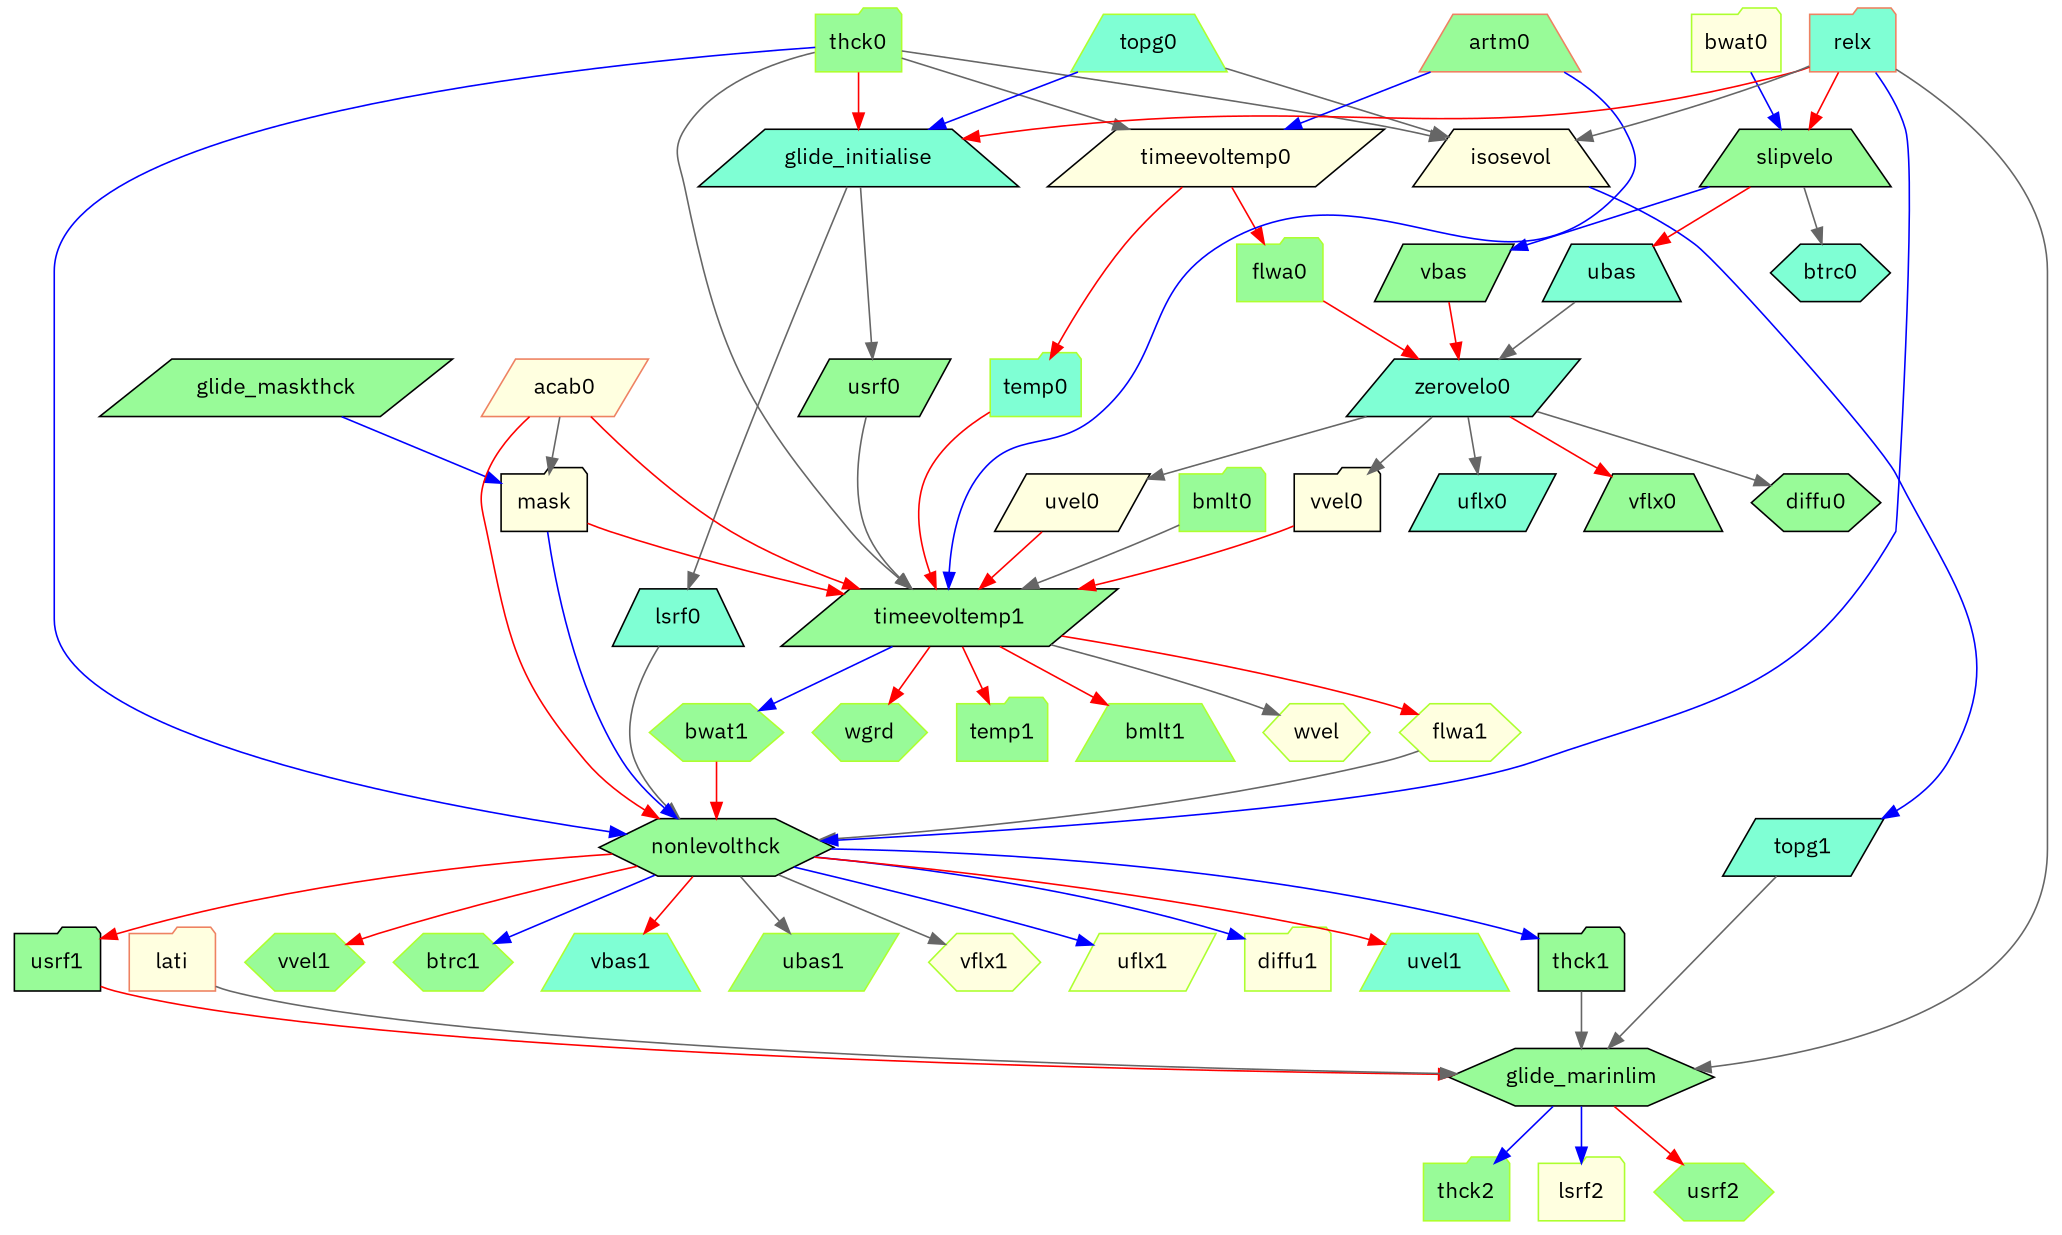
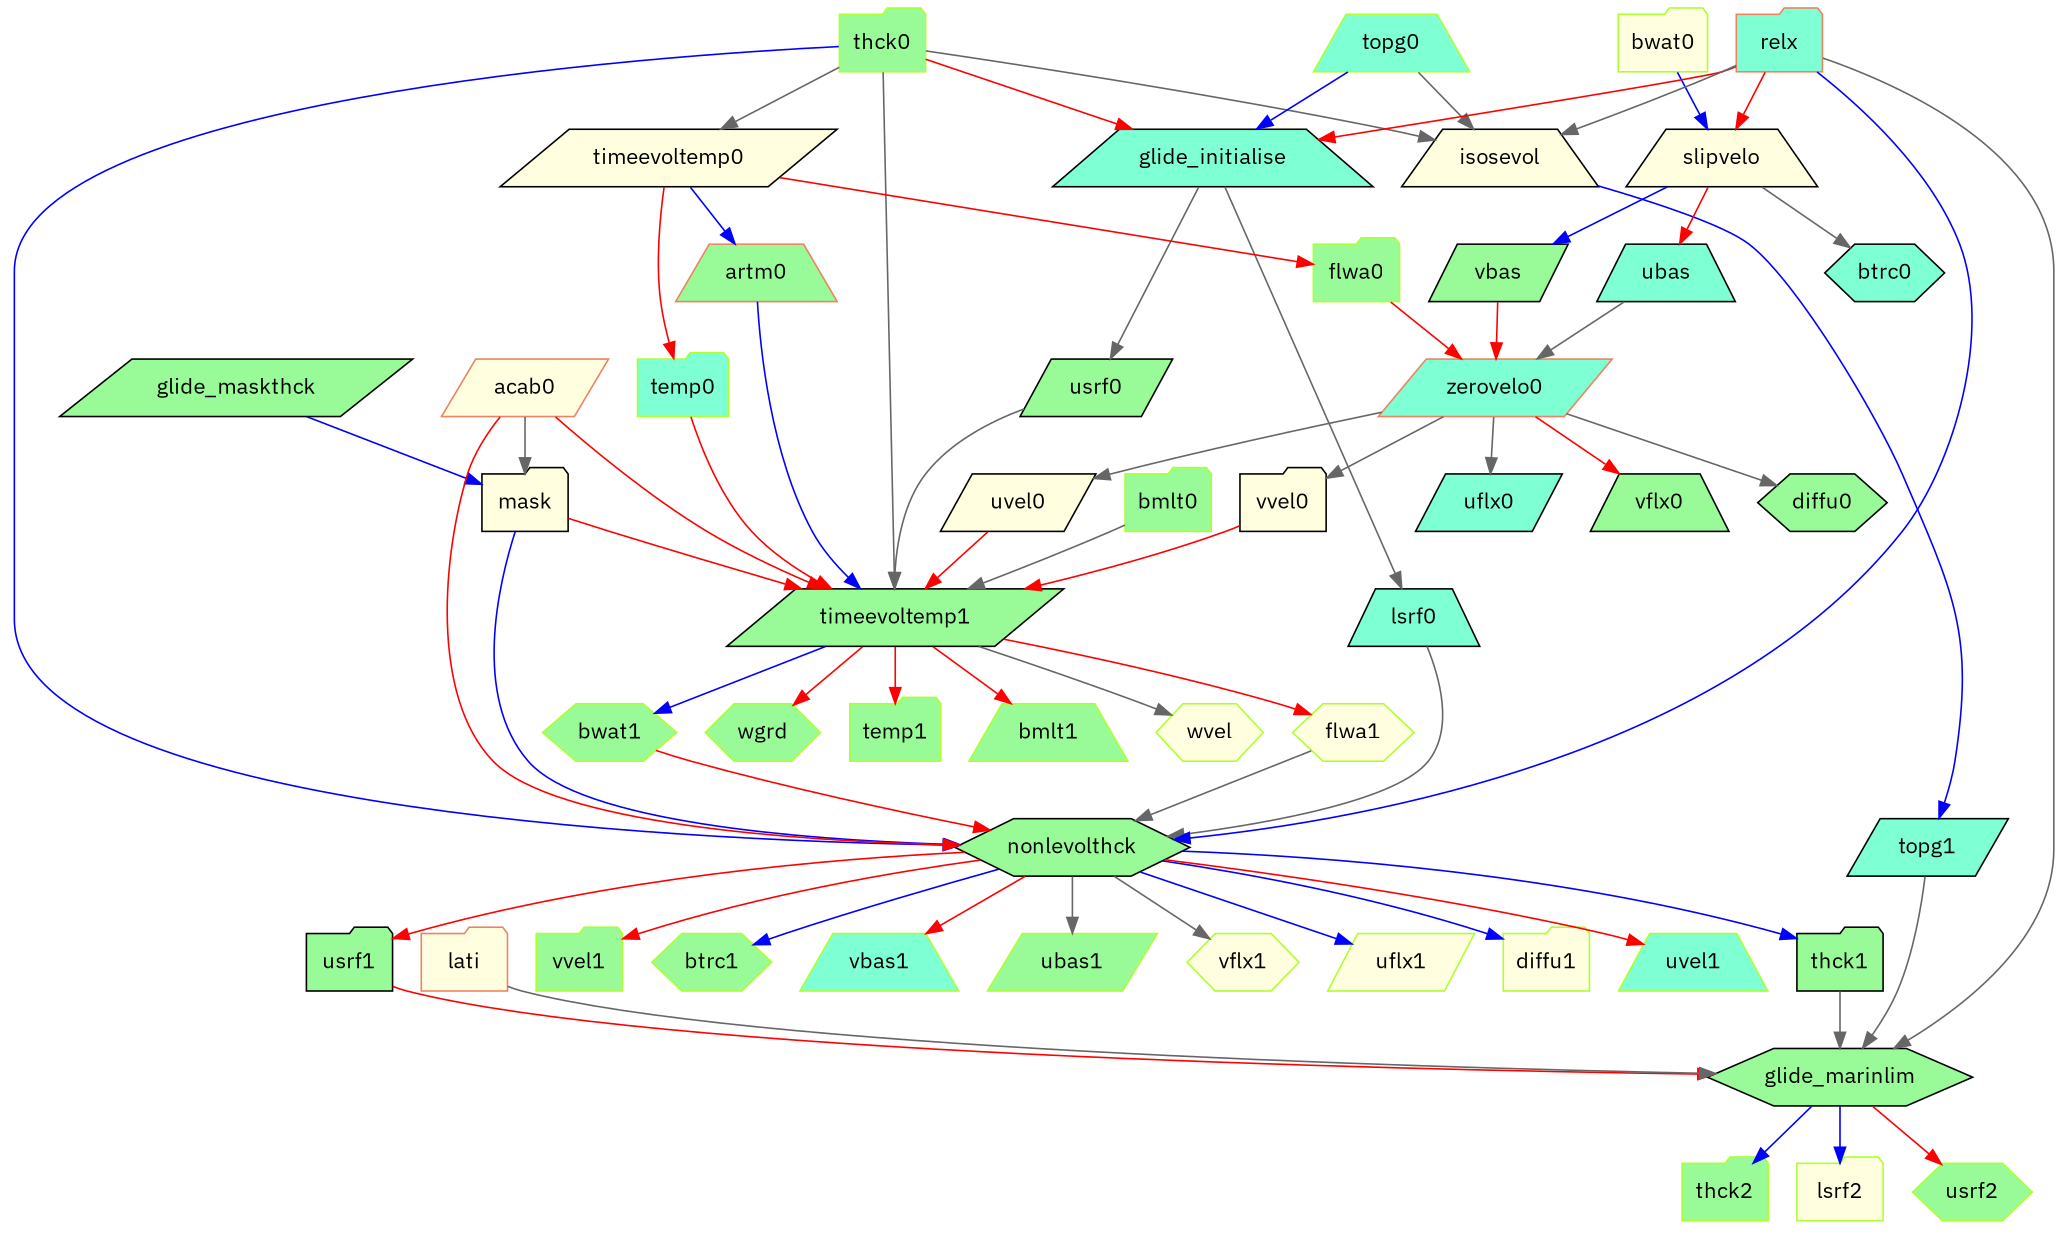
  digraph {
    fontname="IBM Plex Sans"
    node [fillcolor=palegreen fontname="IBM Plex Sans" shape=folder style=filled]
    edge [color=red fontname="IBM Plex Sans"]
    thck0 [color=greenyellow]
    glide_initialise [fillcolor=aquamarine shape=trapezium]
    timeevoltemp0 [fillcolor=lightyellow shape=parallelogram]
    isosevol [fillcolor=lightyellow shape=trapezium]
    timeevoltemp1 [shape=parallelogram]
    nonlevolthck [shape=hexagon]
    lsrf0 [fillcolor=aquamarine shape=trapezium]
    usrf0 [shape=parallelogram]
    flwa0 [color=greenyellow]
    temp0 [color=greenyellow fillcolor=aquamarine]
    topg1 [fillcolor=aquamarine shape=parallelogram]
    glide_maskthck [shape=parallelogram]
    mask [fillcolor=lightyellow]
    bwat1 [color=greenyellow shape=hexagon]
    wgrd [color=greenyellow shape=hexagon]
    flwa1 [color=greenyellow fillcolor=lightyellow shape=hexagon]
    temp1 [color=greenyellow]
    bmlt1 [color=greenyellow shape=trapezium]
    wvel [color=greenyellow fillcolor=lightyellow shape=hexagon]
    uflx1 [color=greenyellow fillcolor=lightyellow shape=parallelogram]
    diffu1 [color=greenyellow fillcolor=lightyellow]
    uvel1 [color=greenyellow fillcolor=aquamarine shape=trapezium]
-   vvel1 [color=greenyellow shape=hexagon]
+   vvel1 [color=greenyellow]
    btrc1 [color=greenyellow shape=hexagon]
    vbas1 [color=greenyellow fillcolor=aquamarine shape=trapezium]
    ubas1 [color=greenyellow shape=parallelogram]
    vflx1 [color=greenyellow fillcolor=lightyellow shape=hexagon]
    thck1
    usrf1
    topg0 [color=greenyellow fillcolor=aquamarine shape=trapezium]
    bwat0 [color=greenyellow fillcolor=lightyellow]
-   slipvelo [shape=trapezium]
+   slipvelo [fillcolor=lightyellow shape=trapezium]
    btrc0 [fillcolor=aquamarine shape=hexagon]
    ubas [fillcolor=aquamarine shape=trapezium]
    vbas [shape=parallelogram]
    bmlt0 [color=greenyellow]
-   zerovelo0 [fillcolor=aquamarine shape=parallelogram]
+   zerovelo0 [fillcolor=aquamarine shape=parallelogram color=salmon2]
    uvel0 [fillcolor=lightyellow shape=parallelogram]
    vvel0 [fillcolor=lightyellow]
    diffu0 [shape=hexagon]
    uflx0 [fillcolor=aquamarine shape=parallelogram]
    vflx0 [shape=trapezium]
    artm0 [color=salmon2 shape=trapezium]
    acab0 [color=salmon2 fillcolor=lightyellow shape=parallelogram]
    lati [color=salmon2 fillcolor=lightyellow]
    glide_marinlim [shape=hexagon]
    thck2 [color=greenyellow]
    lsrf2 [color=greenyellow fillcolor=lightyellow]
    usrf2 [color=greenyellow shape=hexagon]
    relx [color=salmon2 fillcolor=aquamarine]
    thck0 -> glide_initialise
    thck0 -> timeevoltemp0 [color=gray40]
    thck0 -> isosevol [color=gray40]
    thck0 -> timeevoltemp1 [color=gray40]
    thck0 -> nonlevolthck [color=blue]
    glide_initialise -> lsrf0 [color=gray40]
    glide_initialise -> usrf0 [color=gray40]
    timeevoltemp0 -> flwa0
    timeevoltemp0 -> temp0
    isosevol -> topg1 [color=blue]
    timeevoltemp1 -> bwat1 [color=blue]
    timeevoltemp1 -> wgrd
    timeevoltemp1 -> flwa1
    timeevoltemp1 -> temp1
    timeevoltemp1 -> bmlt1
    timeevoltemp1 -> wvel [color=gray40]
    nonlevolthck -> uflx1 [color=blue]
    nonlevolthck -> diffu1 [color=blue]
    nonlevolthck -> uvel1
    nonlevolthck -> vvel1
    nonlevolthck -> btrc1 [color=blue]
    nonlevolthck -> vbas1
    nonlevolthck -> ubas1 [color=gray40]
    nonlevolthck -> vflx1 [color=gray40]
    nonlevolthck -> thck1 [color=blue]
    nonlevolthck -> usrf1
    lsrf0 -> nonlevolthck [color=gray40]
    usrf0 -> timeevoltemp1 [color=gray40]
    flwa0 -> zerovelo0
    temp0 -> timeevoltemp1
    topg1 -> glide_marinlim [color=gray40]
    glide_maskthck -> mask [color=blue]
    mask -> timeevoltemp1
    mask -> nonlevolthck [color=blue]
    bwat1 -> nonlevolthck
    flwa1 -> nonlevolthck [color=gray40]
    thck1 -> glide_marinlim [color=gray40]
    usrf1 -> glide_marinlim
    topg0 -> glide_initialise [color=blue]
    topg0 -> isosevol [color=gray40]
    bwat0 -> slipvelo [color=blue]
    slipvelo -> btrc0 [color=gray40]
    slipvelo -> ubas
    slipvelo -> vbas [color=blue]
    ubas -> zerovelo0 [color=gray40]
    vbas -> zerovelo0
    bmlt0 -> timeevoltemp1 [color=gray40]
    zerovelo0 -> uvel0 [color=gray40]
    zerovelo0 -> vvel0 [color=gray40]
    zerovelo0 -> diffu0 [color=gray40]
    zerovelo0 -> uflx0 [color=gray40]
    zerovelo0 -> vflx0
    uvel0 -> timeevoltemp1
    vvel0 -> timeevoltemp1
-   artm0 -> timeevoltemp0 [color=blue]
+   timeevoltemp0 -> artm0 [color=blue]
    artm0 -> timeevoltemp1 [color=blue]
    acab0 -> timeevoltemp1
    acab0 -> nonlevolthck
    acab0 -> mask [color=gray40]
    lati -> glide_marinlim [color=gray40]
    glide_marinlim -> thck2 [color=blue]
    glide_marinlim -> lsrf2 [color=blue]
    glide_marinlim -> usrf2
    relx -> glide_initialise
    relx -> isosevol [color=gray40]
    relx -> nonlevolthck [color=blue]
    relx -> slipvelo
    relx -> glide_marinlim [color=gray40]
  }
